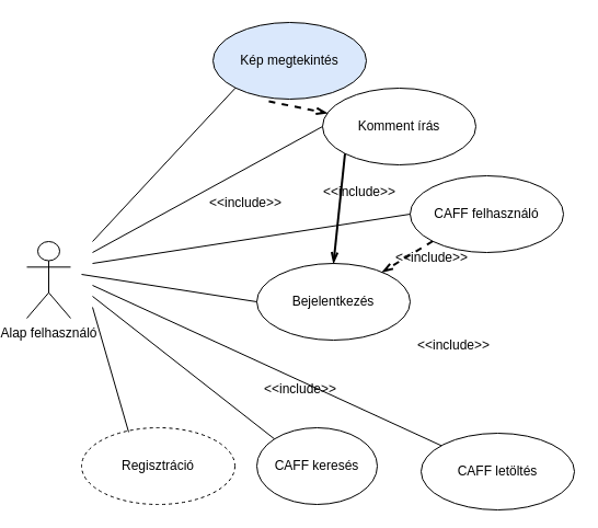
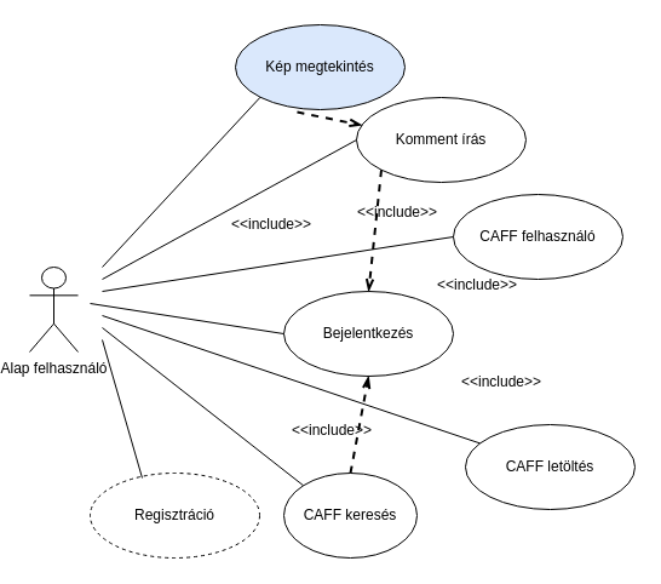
  <mxCell id="0" />
  <mxCell id="1" parent="0" />
  <mxCell id="2" value="Alap felhasználó" style="shape=umlActor;verticalLabelPosition=bottom;verticalAlign=top;html=1;outlineConnect=0;" parent="1" vertex="1"><mxGeometry x="20" y="220" width="40" height="70" as="geometry" /></mxCell>
  <mxCell id="3" value="Kép megtekintés" style="ellipse;whiteSpace=wrap;html=1;fillColor=#dae8fc;" parent="1" vertex="1"><mxGeometry x="190" y="20" width="140" height="70" as="geometry" /></mxCell>
  <mxCell id="4" value="Komment írás" style="ellipse;whiteSpace=wrap;html=1;" parent="1" vertex="1"><mxGeometry x="290" y="80" width="140" height="70" as="geometry" /></mxCell>
  <mxCell id="5" value="CAFF felhasználó" style="ellipse;whiteSpace=wrap;html=1;" parent="1" vertex="1"><mxGeometry x="370" y="160" width="140" height="70" as="geometry" /></mxCell>
- <mxCell id="6" value="CAFF letöltés" style="ellipse;whiteSpace=wrap;html=1;" parent="1" vertex="1"><mxGeometry x="380" y="395" width="140" height="70" as="geometry" /></mxCell>
+ <mxCell id="6" value="CAFF letöltés" style="ellipse;whiteSpace=wrap;html=1;" parent="1" vertex="1"><mxGeometry x="380" y="350" width="140" height="70" as="geometry" /></mxCell>
  <mxCell id="7" value="CAFF keresés" style="ellipse;whiteSpace=wrap;html=1;" parent="1" vertex="1"><mxGeometry x="230" y="390" width="110" height="70" as="geometry" /></mxCell>
  <mxCell id="8" value="Bejelentkezés" style="ellipse;whiteSpace=wrap;html=1;" parent="1" vertex="1"><mxGeometry x="230" y="240" width="140" height="70" as="geometry" /></mxCell>
  <mxCell id="9" value="Regisztráció" style="ellipse;whiteSpace=wrap;html=1;dashed=1;" parent="1" vertex="1"><mxGeometry x="70" y="390" width="140" height="70" as="geometry" /></mxCell>
  <mxCell id="10" value="" style="endArrow=none;html=1;rounded=0;exitX=0;exitY=1;exitDx=0;exitDy=0;" parent="1" source="3" edge="1"><mxGeometry width="50" height="50" relative="1" as="geometry"><mxPoint x="170" y="160" as="sourcePoint" /><mxPoint x="80" y="220" as="targetPoint" /></mxGeometry></mxCell>
  <mxCell id="11" value="" style="endArrow=none;html=1;rounded=0;exitX=0;exitY=0.5;exitDx=0;exitDy=0;" parent="1" source="4" edge="1"><mxGeometry width="50" height="50" relative="1" as="geometry"><mxPoint x="220.503" y="89.749" as="sourcePoint" /><mxPoint x="80" y="230" as="targetPoint" /></mxGeometry></mxCell>
  <mxCell id="12" value="" style="endArrow=none;html=1;rounded=0;exitX=0;exitY=0.5;exitDx=0;exitDy=0;" parent="1" source="5" edge="1"><mxGeometry width="50" height="50" relative="1" as="geometry"><mxPoint x="230.503" y="99.749" as="sourcePoint" /><mxPoint x="80" y="240" as="targetPoint" /></mxGeometry></mxCell>
  <mxCell id="13" value="" style="endArrow=none;html=1;rounded=0;" parent="1" source="6" edge="1"><mxGeometry width="50" height="50" relative="1" as="geometry"><mxPoint x="240.503" y="109.749" as="sourcePoint" /><mxPoint x="80" y="260" as="targetPoint" /></mxGeometry></mxCell>
  <mxCell id="14" value="" style="endArrow=none;html=1;rounded=0;exitX=0;exitY=0;exitDx=0;exitDy=0;" parent="1" source="7" edge="1"><mxGeometry width="50" height="50" relative="1" as="geometry"><mxPoint x="370.503" y="390.251" as="sourcePoint" /><mxPoint x="80" y="270" as="targetPoint" /></mxGeometry></mxCell>
  <mxCell id="15" value="" style="endArrow=none;html=1;rounded=0;exitX=0.307;exitY=0.057;exitDx=0;exitDy=0;exitPerimeter=0;" parent="1" source="9" edge="1"><mxGeometry width="50" height="50" relative="1" as="geometry"><mxPoint x="380.503" y="400.251" as="sourcePoint" /><mxPoint x="80" y="280" as="targetPoint" /></mxGeometry></mxCell>
  <mxCell id="16" value="" style="endArrow=none;html=1;rounded=0;exitX=0;exitY=0.5;exitDx=0;exitDy=0;" edge="1" parent="1" source="8"><mxGeometry width="50" height="50" relative="1" as="geometry"><mxPoint x="324.279" y="302.951" as="sourcePoint" /><mxPoint x="70" y="250" as="targetPoint" /></mxGeometry></mxCell>
  <mxCell id="17" value="&amp;lt;&amp;lt;include&amp;gt;&amp;gt;" style="text;html=1;strokeColor=none;fillColor=none;align=center;verticalAlign=middle;whiteSpace=wrap;rounded=0;" vertex="1" parent="1"><mxGeometry x="380" y="300" width="60" height="30" as="geometry" /></mxCell>
- <mxCell id="18" value="" style="endArrow=openThin;dashed=1;html=1;strokeWidth=2;rounded=0;exitX=0;exitY=1;exitDx=0;exitDy=0;endFill=0;" edge="1" parent="1" source="5" target="8"><mxGeometry width="50" height="50" relative="1" as="geometry"><mxPoint x="406.06" y="360" as="sourcePoint" /><mxPoint x="359.497" y="309.749" as="targetPoint" /></mxGeometry></mxCell>
- <mxCell id="19" value="" style="endArrow=openThin;dashed=0;html=1;strokeWidth=2;rounded=0;exitX=0;exitY=1;exitDx=0;exitDy=0;endFill=0;entryX=0.5;entryY=0;entryDx=0;entryDy=0;" edge="1" parent="1" source="4" target="8"><mxGeometry width="50" height="50" relative="1" as="geometry"><mxPoint x="400.503" y="229.749" as="sourcePoint" /><mxPoint x="354.327" y="257.911" as="targetPoint" /></mxGeometry></mxCell>
+ <mxCell id="19" value="" style="endArrow=openThin;dashed=1;html=1;strokeWidth=2;rounded=0;exitX=0;exitY=1;exitDx=0;exitDy=0;endFill=0;entryX=0.5;entryY=0;entryDx=0;entryDy=0;" edge="1" parent="1" source="4" target="8"><mxGeometry width="50" height="50" relative="1" as="geometry"><mxPoint x="400.503" y="229.749" as="sourcePoint" /><mxPoint x="354.327" y="257.911" as="targetPoint" /></mxGeometry></mxCell>
  <mxCell id="20" value="" style="endArrow=openThin;dashed=1;html=1;strokeWidth=2;rounded=0;exitX=0.364;exitY=1.029;exitDx=0;exitDy=0;endFill=0;exitPerimeter=0;" edge="1" parent="1" source="3" target="4"><mxGeometry width="50" height="50" relative="1" as="geometry"><mxPoint x="410.503" y="239.749" as="sourcePoint" /><mxPoint x="364.327" y="267.911" as="targetPoint" /></mxGeometry></mxCell>
+ <mxCell id="21" value="" style="endArrow=openThin;dashed=1;html=1;strokeWidth=2;rounded=0;exitX=0.5;exitY=0;exitDx=0;exitDy=0;endFill=0;entryX=0.5;entryY=1;entryDx=0;entryDy=0;" edge="1" parent="1" source="7" target="8"><mxGeometry width="50" height="50" relative="1" as="geometry"><mxPoint x="420.503" y="249.749" as="sourcePoint" /><mxPoint x="374.327" y="277.911" as="targetPoint" /></mxGeometry></mxCell>
  <mxCell id="22" value="&amp;lt;&amp;lt;include&amp;gt;&amp;gt;" style="text;html=1;strokeColor=none;fillColor=none;align=center;verticalAlign=middle;whiteSpace=wrap;rounded=0;" vertex="1" parent="1"><mxGeometry x="240" y="340" width="60" height="30" as="geometry" /></mxCell>
  <mxCell id="23" value="&amp;lt;&amp;lt;include&amp;gt;&amp;gt;" style="text;html=1;strokeColor=none;fillColor=none;align=center;verticalAlign=middle;whiteSpace=wrap;rounded=0;" vertex="1" parent="1"><mxGeometry x="360" y="220" width="60" height="30" as="geometry" /></mxCell>
  <mxCell id="24" value="&amp;lt;&amp;lt;include&amp;gt;&amp;gt;" style="text;html=1;strokeColor=none;fillColor=none;align=center;verticalAlign=middle;whiteSpace=wrap;rounded=0;" vertex="1" parent="1"><mxGeometry x="294" y="160" width="60" height="30" as="geometry" /></mxCell>
  <mxCell id="25" value="&amp;lt;&amp;lt;include&amp;gt;&amp;gt;" style="text;html=1;strokeColor=none;fillColor=none;align=center;verticalAlign=middle;whiteSpace=wrap;rounded=0;" vertex="1" parent="1"><mxGeometry x="190" y="170" width="60" height="30" as="geometry" /></mxCell>
